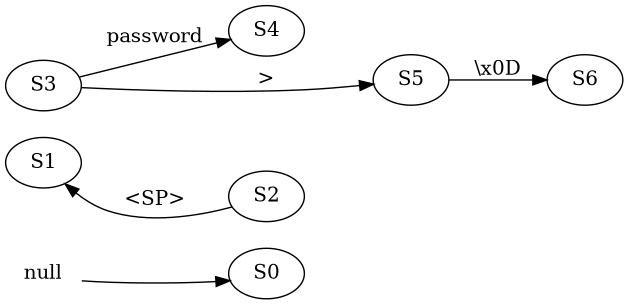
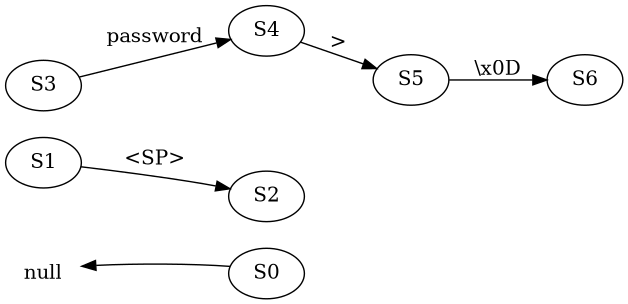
  digraph {
    rankdir=LR
    null [shape=plaintext]
    S0
    S1
    S2
    S3
    S4
    S5
    S6
-   null -> S0
-   S2 -> S1 [label="<SP>"]
+   S0 -> null
+   S1 -> S2 [label="<SP>"]
    S3 -> S4 [label=password]
-   S3 -> S5 [label=">"]
+   S4 -> S5 [label=">"]
    S5 -> S6 [label="\\x0D"]
  }
